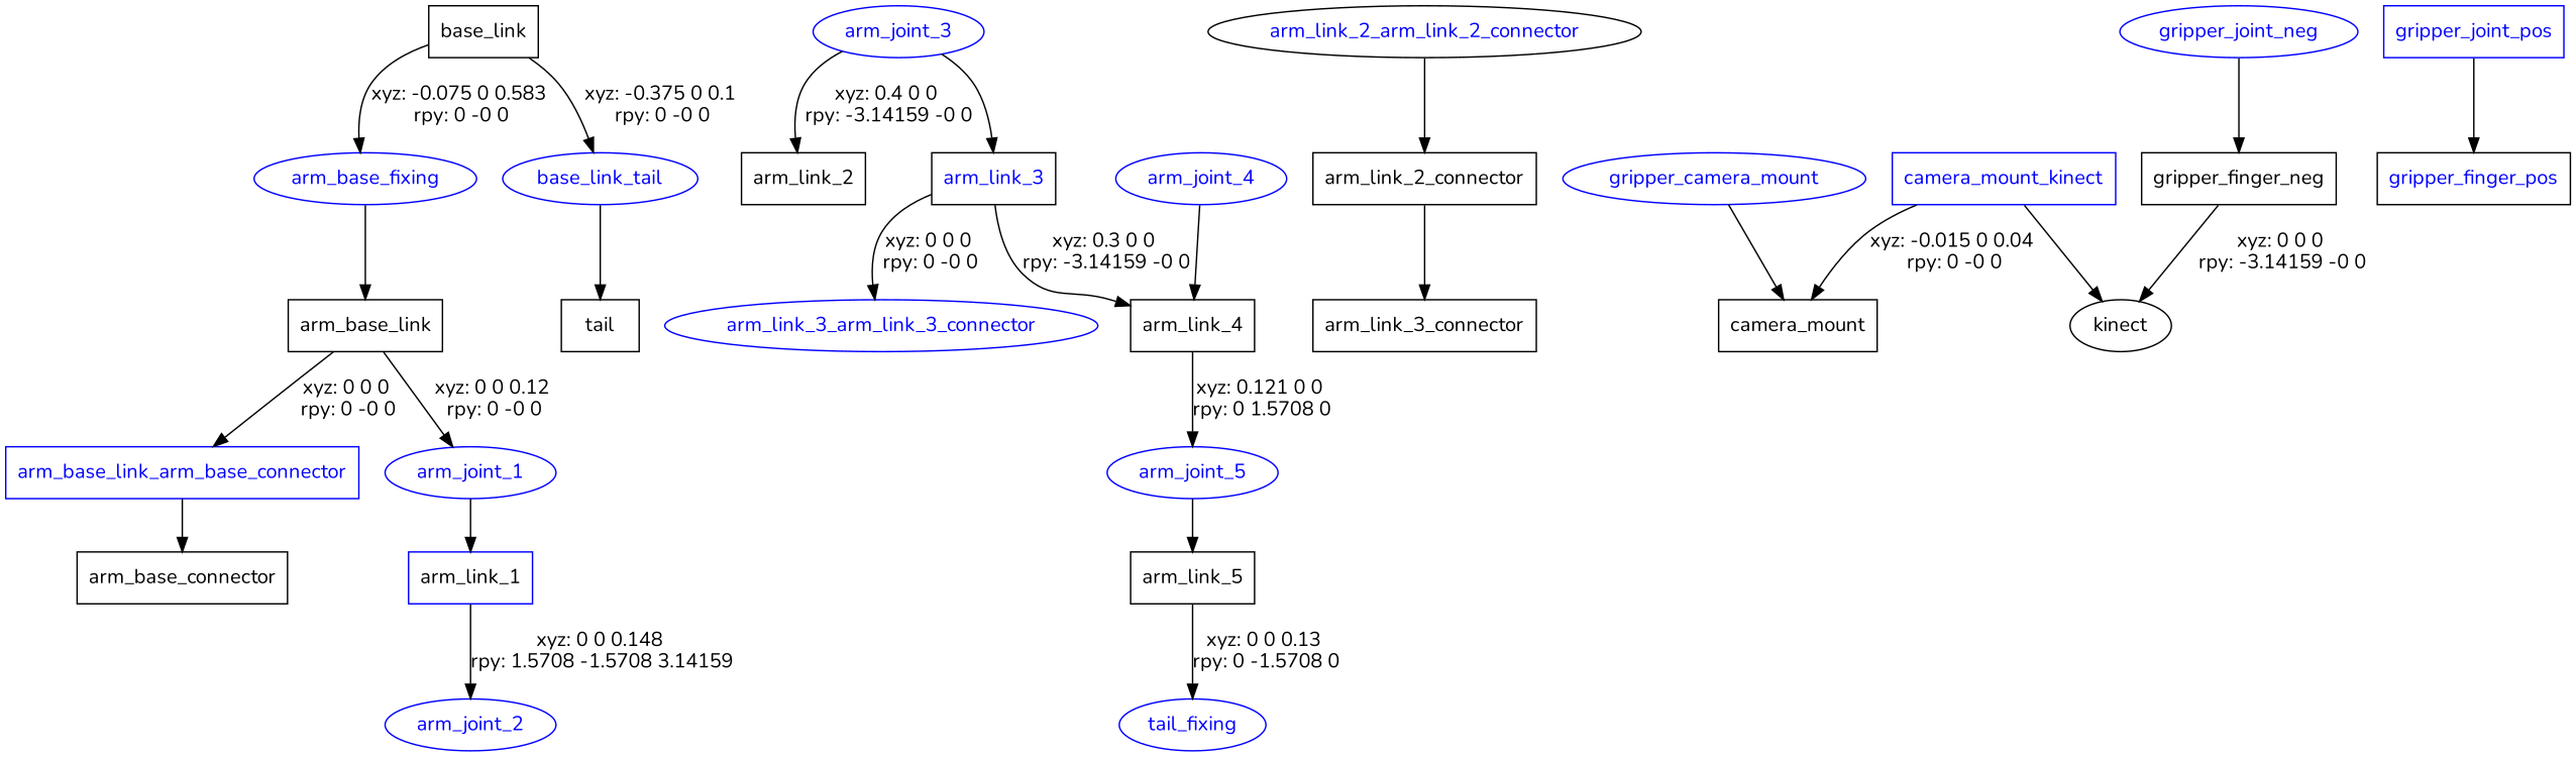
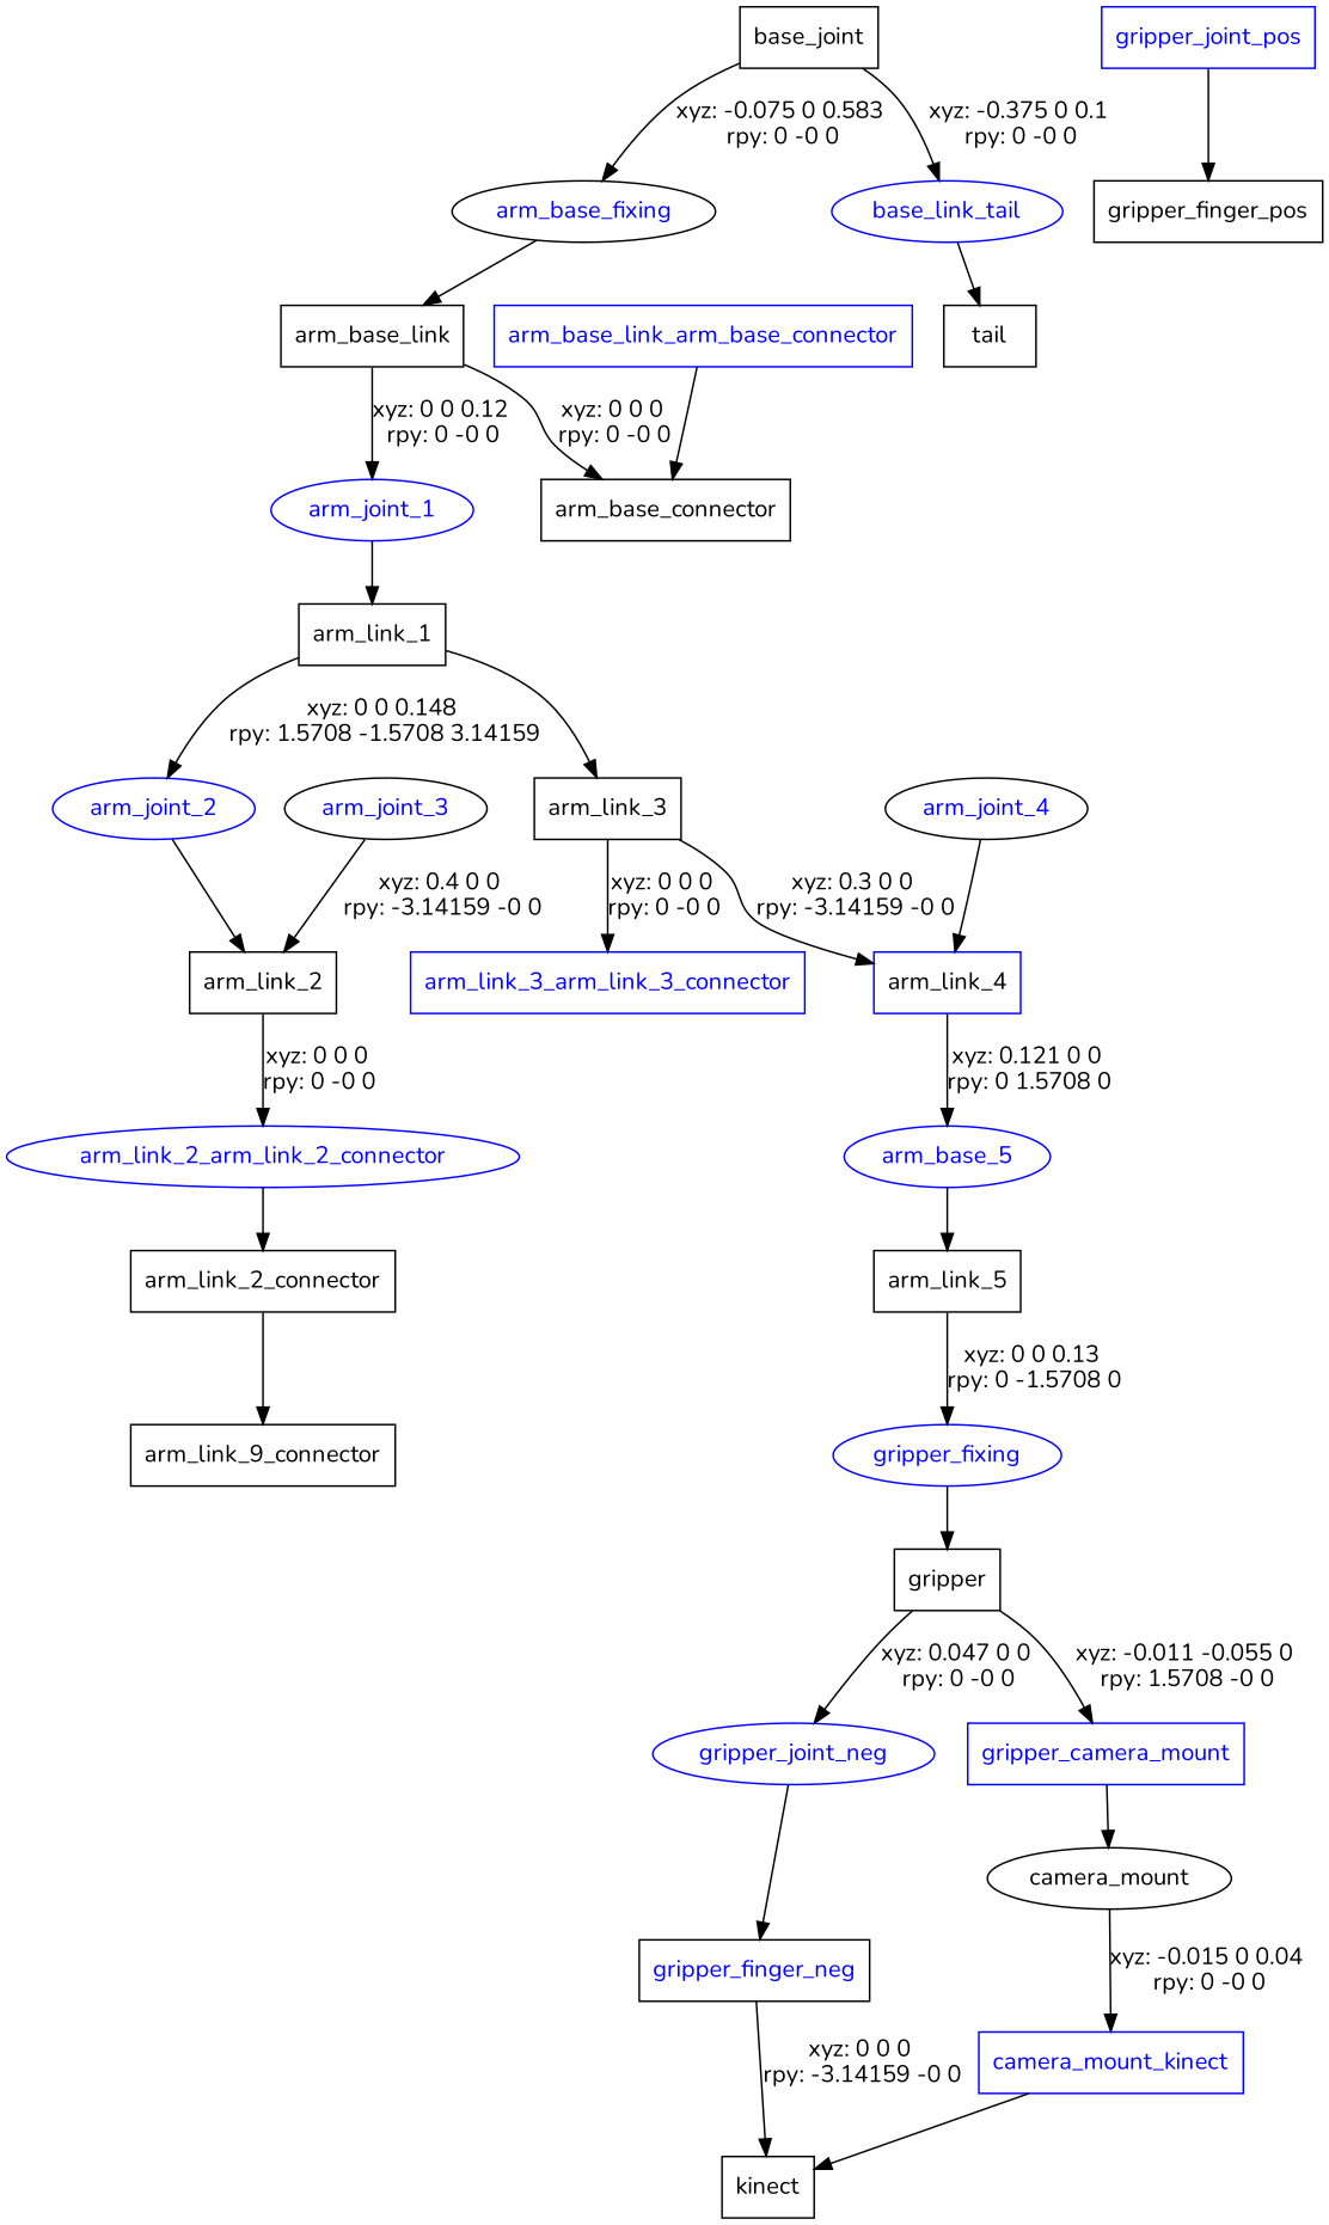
  digraph {
    fontname=Nunito
    node [fontname=Nunito shape=box]
    edge [fontname=Nunito]
-   n1 [label=base_link]
-   arm_base_fixing [color=blue fontcolor=blue shape=ellipse]
+   n1 [label=base_joint]
+   arm_base_fixing [color=black fontcolor=blue shape=ellipse]
    base_link_tail [color=blue fontcolor=blue shape=ellipse]
    n4 [label=arm_base_link]
    n5 [label=tail]
    arm_base_link_arm_base_connector [color=blue fontcolor=blue]
    arm_joint_1 [color=blue fontcolor=blue shape=ellipse]
    n8 [label=arm_base_connector]
-   n9 [label=arm_link_1 color=blue]
+   n9 [label=arm_link_1]
    arm_joint_2 [color=blue fontcolor=blue shape=ellipse]
    n11 [label=arm_link_2]
-   arm_link_2_arm_link_2_connector [color=black fontcolor=blue shape=ellipse]
-   arm_joint_3 [color=blue fontcolor=blue shape=ellipse]
-   n14 [label=arm_link_3 fontcolor=blue]
+   arm_link_2_arm_link_2_connector [color=blue fontcolor=blue shape=ellipse]
+   arm_joint_3 [color=black fontcolor=blue shape=ellipse]
+   n14 [label=arm_link_3]
    n15 [label=arm_link_2_connector]
-   arm_link_3_arm_link_3_connector [color=blue fontcolor=blue shape=ellipse]
-   n17 [label=arm_link_4]
-   arm_joint_4 [color=blue fontcolor=blue shape=ellipse]
-   arm_joint_5 [color=blue fontcolor=blue shape=ellipse]
+   arm_link_3_arm_link_3_connector [color=blue fontcolor=blue]
+   n17 [label=arm_link_4 color=blue]
+   arm_joint_4 [color=black fontcolor=blue shape=ellipse]
+   arm_joint_5 [color=blue fontcolor=blue shape=ellipse label=arm_base_5]
    n20 [label=arm_link_5]
-   gripper_fixing [color=blue fontcolor=blue shape=ellipse label=tail_fixing]
-   gripper_camera_mount [color=blue fontcolor=blue shape=ellipse]
+   gripper_fixing [color=blue fontcolor=blue shape=ellipse]
+   n22 [label=gripper]
+   gripper_camera_mount [color=blue fontcolor=blue]
    gripper_joint_neg [color=blue fontcolor=blue shape=ellipse]
-   n25 [label=camera_mount]
-   n26 [label=gripper_finger_neg]
+   n25 [label=camera_mount shape=ellipse]
+   n26 [label=gripper_finger_neg fontcolor=blue]
    camera_mount_kinect [color=blue fontcolor=blue]
-   n28 [label=kinect shape=ellipse]
+   n28 [label=kinect]
    gripper_joint_pos [color=blue fontcolor=blue]
-   n30 [label=gripper_finger_pos fontcolor=blue]
-   n31 [label=arm_link_3_connector]
+   n30 [label=gripper_finger_pos]
+   n31 [label=arm_link_9_connector]
    n1 -> arm_base_fixing [label="xyz: -0.075 0 0.583 \nrpy: 0 -0 0"]
    n1 -> base_link_tail [label="xyz: -0.375 0 0.1 \nrpy: 0 -0 0"]
    arm_base_fixing -> n4
    base_link_tail -> n5
-   n4 -> arm_base_link_arm_base_connector [label="xyz: 0 0 0 \nrpy: 0 -0 0"]
+   n4 -> n8 [label="xyz: 0 0 0 \nrpy: 0 -0 0"]
    n4 -> arm_joint_1 [label="xyz: 0 0 0.12 \nrpy: 0 -0 0"]
    arm_base_link_arm_base_connector -> n8
    arm_joint_1 -> n9
    n9 -> arm_joint_2 [label="xyz: 0 0 0.148 \nrpy: 1.5708 -1.5708 3.14159"]
+   arm_joint_2 -> n11
+   n11 -> arm_link_2_arm_link_2_connector [label="xyz: 0 0 0 \nrpy: 0 -0 0"]
    arm_link_2_arm_link_2_connector -> n15
    arm_joint_3 -> n11 [label="xyz: 0.4 0 0 \nrpy: -3.14159 -0 0"]
-   arm_joint_3 -> n14
+   n9 -> n14
    n14 -> arm_link_3_arm_link_3_connector [label="xyz: 0 0 0 \nrpy: 0 -0 0"]
    n14 -> n17 [label="xyz: 0.3 0 0 \nrpy: -3.14159 -0 0"]
    n15 -> n31
    n17 -> arm_joint_5 [label="xyz: 0.121 0 0 \nrpy: 0 1.5708 0"]
    arm_joint_4 -> n17
    arm_joint_5 -> n20
    n20 -> gripper_fixing [label="xyz: 0 0 0.13 \nrpy: 0 -1.5708 0"]
+   gripper_fixing -> n22
+   n22 -> gripper_camera_mount [label="xyz: -0.011 -0.055 0 \nrpy: 1.5708 -0 0"]
+   n22 -> gripper_joint_neg [label="xyz: 0.047 0 0 \nrpy: 0 -0 0"]
    gripper_camera_mount -> n25
    gripper_joint_neg -> n26
-   camera_mount_kinect -> n25 [label="xyz: -0.015 0 0.04 \nrpy: 0 -0 0"]
+   n25 -> camera_mount_kinect [label="xyz: -0.015 0 0.04 \nrpy: 0 -0 0"]
    n26 -> n28 [label="xyz: 0 0 0 \nrpy: -3.14159 -0 0"]
    camera_mount_kinect -> n28
    gripper_joint_pos -> n30
  }
